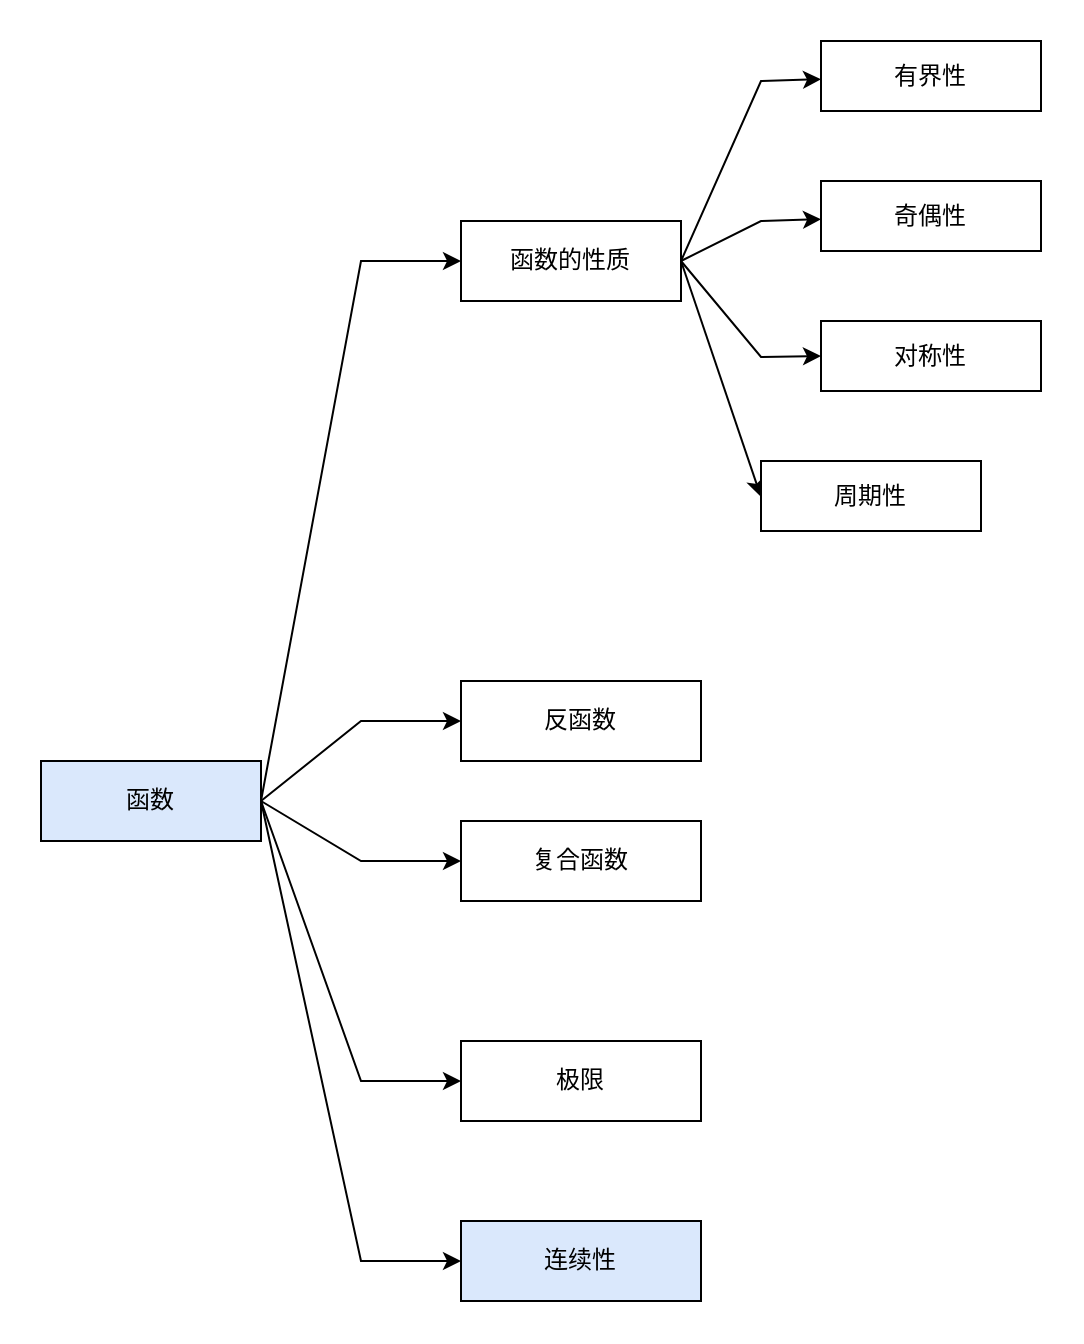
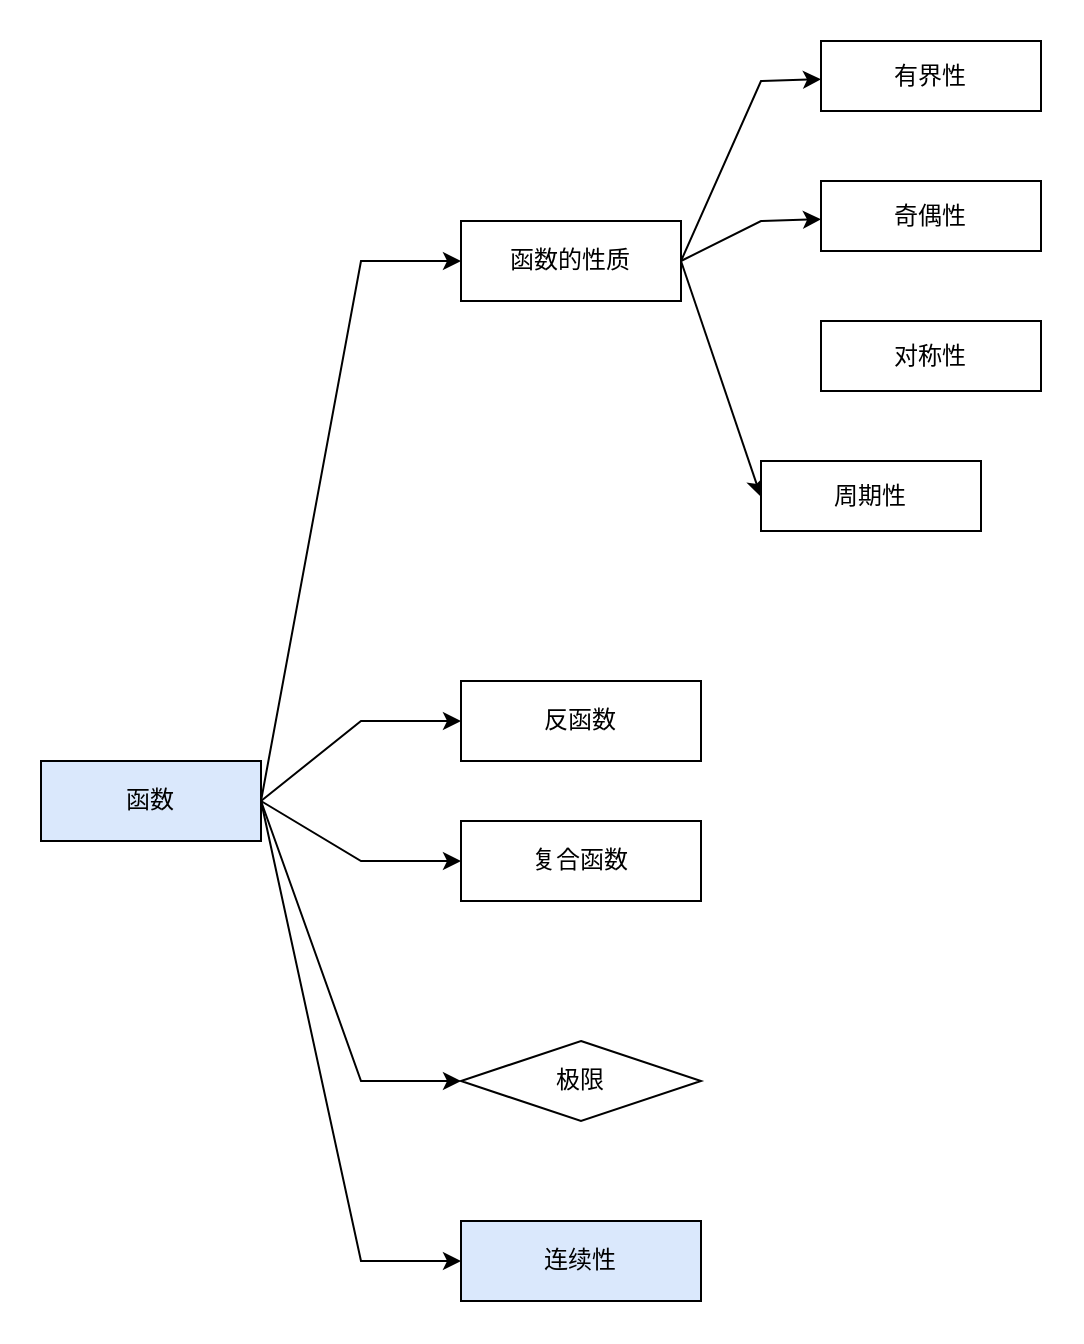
  <mxCell id="0" />
  <mxCell id="1" parent="0" />
  <mxCell id="2" value="" style="edgeStyle=none;html=1;entryX=0;entryY=0.5;entryDx=0;entryDy=0;rounded=0;exitX=1;exitY=0.5;exitDx=0;exitDy=0;" parent="1" source="7" target="12" edge="1"><mxGeometry relative="1" as="geometry"><Array as="points"><mxPoint x="180" y="130" /></Array></mxGeometry></mxCell>
  <mxCell id="3" value="" style="edgeStyle=none;rounded=0;html=1;exitX=1;exitY=0.5;exitDx=0;exitDy=0;entryX=0;entryY=0.5;entryDx=0;entryDy=0;" parent="1" source="7" target="17" edge="1"><mxGeometry relative="1" as="geometry"><Array as="points"><mxPoint x="180" y="360" /></Array></mxGeometry></mxCell>
  <mxCell id="4" style="edgeStyle=none;rounded=0;html=1;entryX=0;entryY=0.5;entryDx=0;entryDy=0;exitX=1;exitY=0.5;exitDx=0;exitDy=0;" parent="1" source="7" target="18" edge="1"><mxGeometry relative="1" as="geometry"><Array as="points"><mxPoint x="180" y="430" /></Array></mxGeometry></mxCell>
  <mxCell id="5" style="edgeStyle=none;html=1;exitX=1;exitY=0.5;exitDx=0;exitDy=0;entryX=0;entryY=0.5;entryDx=0;entryDy=0;rounded=0;" edge="1" parent="1" source="7" target="19"><mxGeometry relative="1" as="geometry"><Array as="points"><mxPoint x="180" y="540" /></Array></mxGeometry></mxCell>
  <mxCell id="6" style="edgeStyle=none;rounded=0;html=1;exitX=1;exitY=0.5;exitDx=0;exitDy=0;entryX=0;entryY=0.5;entryDx=0;entryDy=0;" edge="1" parent="1" source="7" target="20"><mxGeometry relative="1" as="geometry"><Array as="points"><mxPoint x="180" y="630" /></Array></mxGeometry></mxCell>
  <mxCell id="7" value="函数" style="whiteSpace=wrap;html=1;fillColor=#dae8fc;" parent="1" vertex="1"><mxGeometry x="20" y="380" width="110" height="40" as="geometry" /></mxCell>
  <mxCell id="8" value="" style="edgeStyle=none;rounded=0;html=1;exitX=1;exitY=0.5;exitDx=0;exitDy=0;" parent="1" source="12" target="13" edge="1"><mxGeometry relative="1" as="geometry"><Array as="points"><mxPoint x="380" y="40" /></Array></mxGeometry></mxCell>
  <mxCell id="9" value="" style="edgeStyle=none;rounded=0;html=1;exitX=1;exitY=0.5;exitDx=0;exitDy=0;" parent="1" source="12" target="14" edge="1"><mxGeometry relative="1" as="geometry"><Array as="points"><mxPoint x="380" y="110" /></Array></mxGeometry></mxCell>
- <mxCell id="10" value="" style="edgeStyle=none;rounded=0;html=1;exitX=1;exitY=0.5;exitDx=0;exitDy=0;entryX=0;entryY=0.5;entryDx=0;entryDy=0;" parent="1" source="12" target="15" edge="1"><mxGeometry relative="1" as="geometry"><Array as="points"><mxPoint x="380" y="178" /></Array></mxGeometry></mxCell>
  <mxCell id="11" value="" style="edgeStyle=none;rounded=0;html=1;exitX=1;exitY=0.5;exitDx=0;exitDy=0;entryX=0;entryY=0.5;entryDx=0;entryDy=0;" parent="1" source="12" target="16" edge="1"><mxGeometry relative="1" as="geometry"><Array as="points"><mxPoint x="380" y="248" /></Array></mxGeometry></mxCell>
  <mxCell id="12" value="函数的性质" style="whiteSpace=wrap;html=1;" parent="1" vertex="1"><mxGeometry x="230" y="110" width="110" height="40" as="geometry" /></mxCell>
  <mxCell id="13" value="有界性" style="whiteSpace=wrap;html=1;" parent="1" vertex="1"><mxGeometry x="410" y="20" width="110" height="35" as="geometry" /></mxCell>
  <mxCell id="14" value="奇偶性" style="whiteSpace=wrap;html=1;" parent="1" vertex="1"><mxGeometry x="410" y="90" width="110" height="35" as="geometry" /></mxCell>
  <mxCell id="15" value="对称性" style="whiteSpace=wrap;html=1;" parent="1" vertex="1"><mxGeometry x="410" y="160" width="110" height="35" as="geometry" /></mxCell>
  <mxCell id="16" value="周期性" style="whiteSpace=wrap;html=1;" parent="1" vertex="1"><mxGeometry x="380" y="230" width="110" height="35" as="geometry" /></mxCell>
  <mxCell id="17" value="反函数" style="whiteSpace=wrap;html=1;" parent="1" vertex="1"><mxGeometry x="230" y="340" width="120" height="40" as="geometry" /></mxCell>
  <mxCell id="18" value="复合函数" style="whiteSpace=wrap;html=1;" parent="1" vertex="1"><mxGeometry x="230" y="410" width="120" height="40" as="geometry" /></mxCell>
- <mxCell id="19" value="极限" style="whiteSpace=wrap;html=1;" vertex="1" parent="1"><mxGeometry x="230" y="520" width="120" height="40" as="geometry" /></mxCell>
+ <mxCell id="19" value="极限" style="rhombus;whiteSpace=wrap;html=1;" vertex="1" parent="1"><mxGeometry x="230" y="520" width="120" height="40" as="geometry" /></mxCell>
  <mxCell id="20" value="连续性" style="whiteSpace=wrap;html=1;fillColor=#dae8fc;" vertex="1" parent="1"><mxGeometry x="230" y="610" width="120" height="40" as="geometry" /></mxCell>
